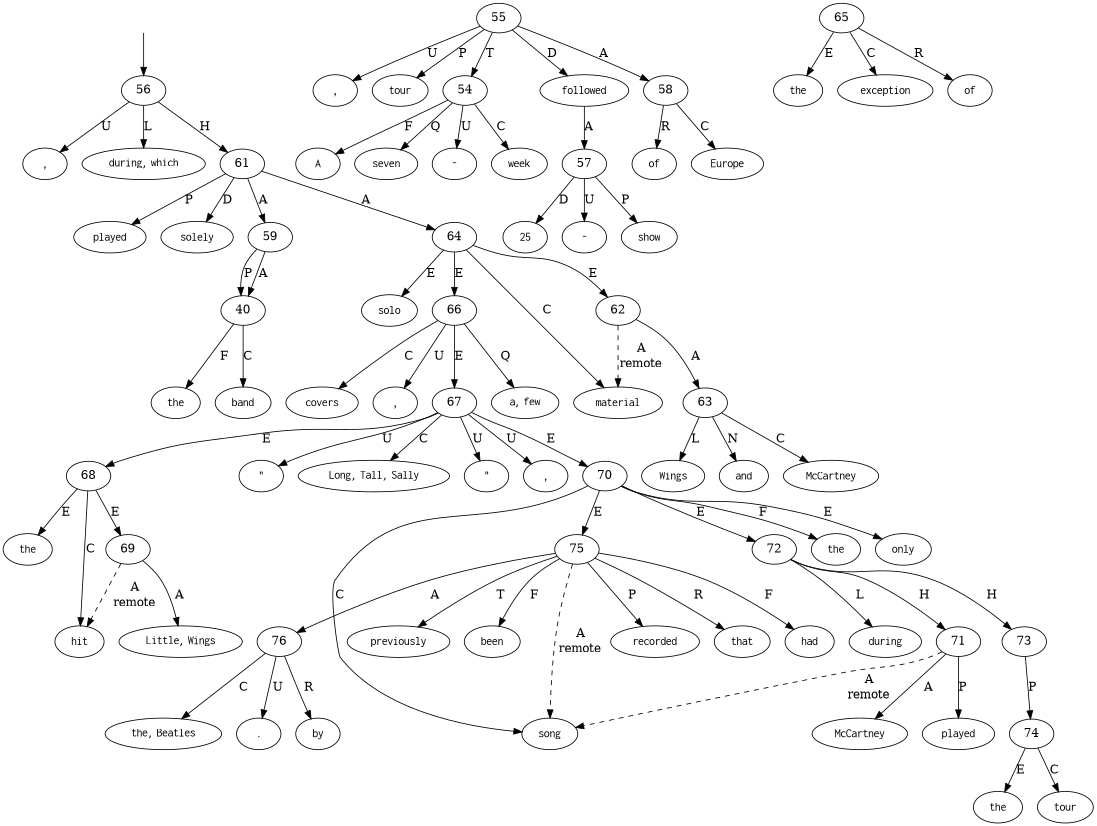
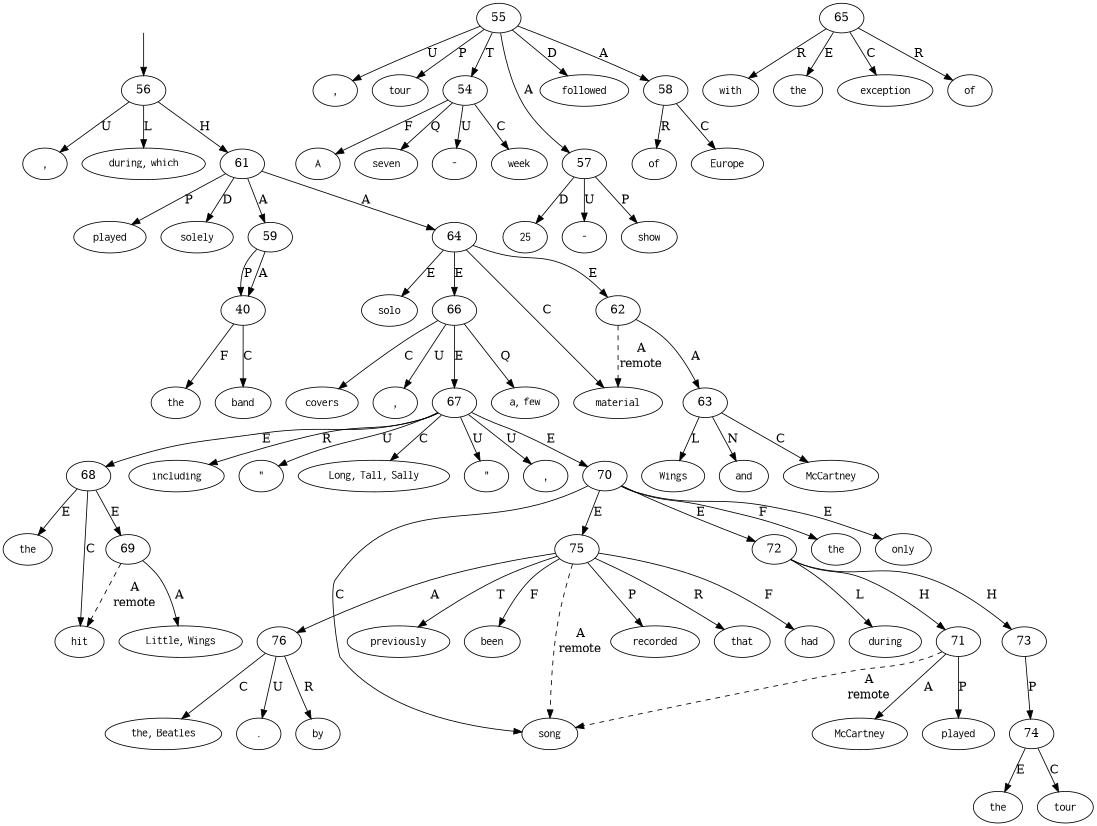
  digraph {
    node [shape=oval]
    top [style=invis shape=""]
    56 [shape=""]
    n3 [label=<<table align="center" border="0" cellspacing="0"><tr><td colspan="2"><font face="Courier">,</font></td></tr></table>>]
    n4 [label=<<table align="center" border="0" cellspacing="0"><tr><td colspan="2"><font face="Courier">during</font>,&nbsp;<font face="Courier">which</font></td></tr></table>>]
    61 [shape=""]
    55 [shape=""]
    n7 [label=<<table align="center" border="0" cellspacing="0"><tr><td colspan="2"><font face="Courier">,</font></td></tr></table>>]
    n8 [label=<<table align="center" border="0" cellspacing="0"><tr><td colspan="2"><font face="Courier">tour</font></td></tr></table>>]
    n9 [label=<<table align="center" border="0" cellspacing="0"><tr><td colspan="2"><font face="Courier">followed</font></td></tr></table>>]
    54 [shape=""]
    58 [shape=""]
    57 [shape=""]
    n13 [label=<<table align="center" border="0" cellspacing="0"><tr><td colspan="2"><font face="Courier">played</font></td></tr></table>>]
    n14 [label=<<table align="center" border="0" cellspacing="0"><tr><td colspan="2"><font face="Courier">solely</font></td></tr></table>>]
    59 [shape=""]
    64 [shape=""]
    n17 [label=<<table align="center" border="0" cellspacing="0"><tr><td colspan="2"><font face="Courier">A</font></td></tr></table>>]
    n18 [label=<<table align="center" border="0" cellspacing="0"><tr><td colspan="2"><font face="Courier">seven</font></td></tr></table>>]
    n19 [label=<<table align="center" border="0" cellspacing="0"><tr><td colspan="2"><font face="Courier">-</font></td></tr></table>>]
    n20 [label=<<table align="center" border="0" cellspacing="0"><tr><td colspan="2"><font face="Courier">week</font></td></tr></table>>]
    n21 [label=<<table align="center" border="0" cellspacing="0"><tr><td colspan="2"><font face="Courier">25</font></td></tr></table>>]
    n22 [label=<<table align="center" border="0" cellspacing="0"><tr><td colspan="2"><font face="Courier">-</font></td></tr></table>>]
    n23 [label=<<table align="center" border="0" cellspacing="0"><tr><td colspan="2"><font face="Courier">show</font></td></tr></table>>]
    n24 [label=<<table align="center" border="0" cellspacing="0"><tr><td colspan="2"><font face="Courier">of</font></td></tr></table>>]
    n25 [label=<<table align="center" border="0" cellspacing="0"><tr><td colspan="2"><font face="Courier">Europe</font></td></tr></table>>]
    n26 [label=<<table align="center" border="0" cellspacing="0"><tr><td colspan="2"><font face="Courier">the</font></td></tr></table>>]
    n27 [label=<<table align="center" border="0" cellspacing="0"><tr><td colspan="2"><font face="Courier">band</font></td></tr></table>>]
    n28 [label=<<table align="center" border="0" cellspacing="0"><tr><td colspan="2"><font face="Courier">Wings</font></td></tr></table>>]
    n29 [label=<<table align="center" border="0" cellspacing="0"><tr><td colspan="2"><font face="Courier">and</font></td></tr></table>>]
    n30 [label=<<table align="center" border="0" cellspacing="0"><tr><td colspan="2"><font face="Courier">McCartney</font></td></tr></table>>]
    n31 [label=<<table align="center" border="0" cellspacing="0"><tr><td colspan="2"><font face="Courier">solo</font></td></tr></table>>]
    n32 [label=<<table align="center" border="0" cellspacing="0"><tr><td colspan="2"><font face="Courier">material</font></td></tr></table>>]
+   n33 [label=<<table align="center" border="0" cellspacing="0"><tr><td colspan="2"><font face="Courier">with</font></td></tr></table>>]
    n34 [label=<<table align="center" border="0" cellspacing="0"><tr><td colspan="2"><font face="Courier">the</font></td></tr></table>>]
    n35 [label=<<table align="center" border="0" cellspacing="0"><tr><td colspan="2"><font face="Courier">exception</font></td></tr></table>>]
    n36 [label=<<table align="center" border="0" cellspacing="0"><tr><td colspan="2"><font face="Courier">of</font></td></tr></table>>]
    n37 [label=<<table align="center" border="0" cellspacing="0"><tr><td colspan="2"><font face="Courier">a</font>,&nbsp;<font face="Courier">few</font></td></tr></table>>]
    n38 [label=<<table align="center" border="0" cellspacing="0"><tr><td colspan="2"><font face="Courier">covers</font></td></tr></table>>]
    n39 [label=<<table align="center" border="0" cellspacing="0"><tr><td colspan="2"><font face="Courier">,</font></td></tr></table>>]
+   n40 [label=<<table align="center" border="0" cellspacing="0"><tr><td colspan="2"><font face="Courier">including</font></td></tr></table>>]
    n41 [label=<<table align="center" border="0" cellspacing="0"><tr><td colspan="2"><font face="Courier">the</font></td></tr></table>>]
    n42 [label=<<table align="center" border="0" cellspacing="0"><tr><td colspan="2"><font face="Courier">Little</font>,&nbsp;<font face="Courier">Wings</font></td></tr></table>>]
    n43 [label=<<table align="center" border="0" cellspacing="0"><tr><td colspan="2"><font face="Courier">hit</font></td></tr></table>>]
    n44 [label=<<table align="center" border="0" cellspacing="0"><tr><td colspan="2"><font face="Courier">&quot;</font></td></tr></table>>]
    n45 [label=<<table align="center" border="0" cellspacing="0"><tr><td colspan="2"><font face="Courier">Long</font>,&nbsp;<font face="Courier">Tall</font>,&nbsp;<font face="Courier">Sally</font></td></tr></table>>]
    n46 [label=<<table align="center" border="0" cellspacing="0"><tr><td colspan="2"><font face="Courier">&quot;</font></td></tr></table>>]
    n47 [label=<<table align="center" border="0" cellspacing="0"><tr><td colspan="2"><font face="Courier">,</font></td></tr></table>>]
    n48 [label=<<table align="center" border="0" cellspacing="0"><tr><td colspan="2"><font face="Courier">the</font></td></tr></table>>]
    n49 [label=<<table align="center" border="0" cellspacing="0"><tr><td colspan="2"><font face="Courier">only</font></td></tr></table>>]
    n50 [label=<<table align="center" border="0" cellspacing="0"><tr><td colspan="2"><font face="Courier">song</font></td></tr></table>>]
    n51 [label=<<table align="center" border="0" cellspacing="0"><tr><td colspan="2"><font face="Courier">McCartney</font></td></tr></table>>]
    n52 [label=<<table align="center" border="0" cellspacing="0"><tr><td colspan="2"><font face="Courier">played</font></td></tr></table>>]
    n53 [label=<<table align="center" border="0" cellspacing="0"><tr><td colspan="2"><font face="Courier">during</font></td></tr></table>>]
    n54 [label=<<table align="center" border="0" cellspacing="0"><tr><td colspan="2"><font face="Courier">the</font></td></tr></table>>]
    n55 [label=<<table align="center" border="0" cellspacing="0"><tr><td colspan="2"><font face="Courier">tour</font></td></tr></table>>]
    n56 [label=<<table align="center" border="0" cellspacing="0"><tr><td colspan="2"><font face="Courier">that</font></td></tr></table>>]
    n57 [label=<<table align="center" border="0" cellspacing="0"><tr><td colspan="2"><font face="Courier">had</font></td></tr></table>>]
    n58 [label=<<table align="center" border="0" cellspacing="0"><tr><td colspan="2"><font face="Courier">previously</font></td></tr></table>>]
    n59 [label=<<table align="center" border="0" cellspacing="0"><tr><td colspan="2"><font face="Courier">been</font></td></tr></table>>]
    n60 [label=<<table align="center" border="0" cellspacing="0"><tr><td colspan="2"><font face="Courier">recorded</font></td></tr></table>>]
    n61 [label=<<table align="center" border="0" cellspacing="0"><tr><td colspan="2"><font face="Courier">by</font></td></tr></table>>]
    n62 [label=<<table align="center" border="0" cellspacing="0"><tr><td colspan="2"><font face="Courier">the</font>,&nbsp;<font face="Courier">Beatles</font></td></tr></table>>]
    n63 [label=<<table align="center" border="0" cellspacing="0"><tr><td colspan="2"><font face="Courier">.</font></td></tr></table>>]
    n64 [label=40 shape=""]
    62 [shape=""]
    66 [shape=""]
    63 [shape=""]
    67 [shape=""]
    65 [shape=""]
    70 [shape=""]
    68 [shape=""]
    72 [shape=""]
    75 [shape=""]
    69 [shape=""]
    71 [shape=""]
    73 [shape=""]
    76 [shape=""]
    74 [shape=""]
    top -> 56
    56 -> n3 [label=U]
    56 -> n4 [label=L]
    56 -> 61 [label=H]
    61 -> n13 [label=P]
    61 -> n14 [label=D]
    61 -> 59 [label=A]
    61 -> 64 [label=A]
    55 -> n7 [label=U]
    55 -> n8 [label=P]
    55 -> n9 [label=D]
    55 -> 54 [label=T]
    55 -> 58 [label=A]
-   n9 -> 57 [label=A]
+   55 -> 57 [label=A]
    54 -> n17 [label=F]
    54 -> n18 [label=Q]
    54 -> n19 [label=U]
    54 -> n20 [label=C]
    58 -> n24 [label=R]
    58 -> n25 [label=C]
    57 -> n21 [label=D]
    57 -> n22 [label=U]
    57 -> n23 [label=P]
    59 -> n64 [label=P]
    59 -> n64 [label=A]
    64 -> n31 [label=E]
    64 -> n32 [label=C]
    64 -> 62 [label=E]
    64 -> 66 [label=E]
    n64 -> n26 [label=F]
    n64 -> n27 [label=C]
    62 -> n32 [label=<<table align="center" border="0" cellspacing="0"><tr><td colspan="1">A</td></tr><tr><td>remote</td></tr></table>> style=dashed]
    62 -> 63 [label=A]
    66 -> n37 [label=Q]
    66 -> n38 [label=C]
    66 -> n39 [label=U]
    66 -> 67 [label=E]
    63 -> n28 [label=L]
    63 -> n29 [label=N]
    63 -> n30 [label=C]
+   67 -> n40 [label=R]
    67 -> n44 [label=U]
    67 -> n45 [label=C]
    67 -> n46 [label=U]
    67 -> n47 [label=U]
    67 -> 70 [label=E]
    67 -> 68 [label=E]
+   65 -> n33 [label=R]
    65 -> n34 [label=E]
    65 -> n35 [label=C]
    65 -> n36 [label=R]
    70 -> n48 [label=F]
    70 -> n49 [label=E]
    70 -> n50 [label=C]
    70 -> 72 [label=E]
    70 -> 75 [label=E]
    68 -> n41 [label=E]
    68 -> n43 [label=C]
    68 -> 69 [label=E]
    72 -> n53 [label=L]
    72 -> 71 [label=H]
    72 -> 73 [label=H]
    75 -> n50 [label=<<table align="center" border="0" cellspacing="0"><tr><td colspan="1">A</td></tr><tr><td>remote</td></tr></table>> style=dashed]
    75 -> n56 [label=R]
    75 -> n57 [label=F]
    75 -> n58 [label=T]
    75 -> n59 [label=F]
    75 -> n60 [label=P]
    75 -> 76 [label=A]
    69 -> n42 [label=A]
    69 -> n43 [label=<<table align="center" border="0" cellspacing="0"><tr><td colspan="1">A</td></tr><tr><td>remote</td></tr></table>> style=dashed]
    71 -> n50 [label=<<table align="center" border="0" cellspacing="0"><tr><td colspan="1">A</td></tr><tr><td>remote</td></tr></table>> style=dashed]
    71 -> n51 [label=A]
    71 -> n52 [label=P]
    73 -> 74 [label=P]
    76 -> n61 [label=R]
    76 -> n62 [label=C]
    76 -> n63 [label=U]
    74 -> n54 [label=E]
    74 -> n55 [label=C]
  }
